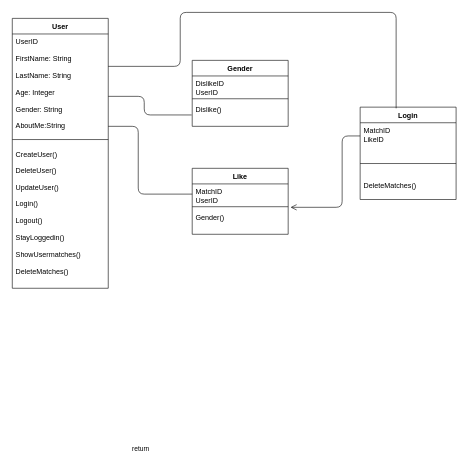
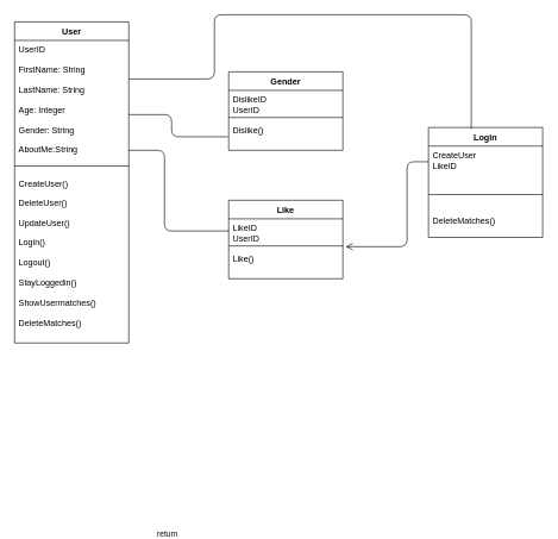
  <mxCell id="0" />
  <mxCell id="1" parent="0" />
  <mxCell id="2" value="User" style="swimlane;fontStyle=1;align=center;verticalAlign=top;childLayout=stackLayout;horizontal=1;startSize=26;horizontalStack=0;resizeParent=1;resizeLast=0;collapsible=1;marginBottom=0;rounded=0;shadow=0;strokeWidth=1;" parent="1" vertex="1"><mxGeometry x="20" y="30" width="160" height="450" as="geometry"><mxRectangle x="550" y="140" width="160" height="26" as="alternateBounds" /></mxGeometry></mxCell>
  <mxCell id="3" value="UserID&#10;&#10;FirstName: String&#10;&#10;LastName: String &#10;&#10;Age: Integer&#10;&#10;Gender: String&#10;&#10;AboutMe:String&#10;&#10;&#10;" style="text;align=left;verticalAlign=top;spacingLeft=4;spacingRight=4;overflow=hidden;rotatable=0;points=[[0,0.5],[1,0.5]];portConstraint=eastwest;" parent="2" vertex="1"><mxGeometry y="26" width="160" height="164" as="geometry" /></mxCell>
  <mxCell id="4" value="" style="line;html=1;strokeWidth=1;align=left;verticalAlign=middle;spacingTop=-1;spacingLeft=3;spacingRight=3;rotatable=0;labelPosition=right;points=[];portConstraint=eastwest;" parent="2" vertex="1"><mxGeometry y="190" width="160" height="24" as="geometry" /></mxCell>
  <mxCell id="5" value="CreateUser()" style="text;align=left;verticalAlign=top;spacingLeft=4;spacingRight=4;overflow=hidden;rotatable=0;points=[[0,0.5],[1,0.5]];portConstraint=eastwest;" parent="2" vertex="1"><mxGeometry y="214" width="160" height="26" as="geometry" /></mxCell>
  <mxCell id="6" value="DeleteUser()&#10;&#10;UpdateUser()&#10;&#10;Login()&#10;&#10;Logout()&#10;&#10;StayLoggedin()&#10;&#10;ShowUsermatches()&#10;&#10;DeleteMatches()&#10;&#10;" style="text;align=left;verticalAlign=top;spacingLeft=4;spacingRight=4;overflow=hidden;rotatable=0;points=[[0,0.5],[1,0.5]];portConstraint=eastwest;" parent="2" vertex="1"><mxGeometry y="240" width="160" height="210" as="geometry" /></mxCell>
  <mxCell id="7" value="Like" style="swimlane;fontStyle=1;align=center;verticalAlign=top;childLayout=stackLayout;horizontal=1;startSize=26;horizontalStack=0;resizeParent=1;resizeLast=0;collapsible=1;marginBottom=0;rounded=0;shadow=0;strokeWidth=1;" parent="1" vertex="1"><mxGeometry x="320" y="280" width="160" height="110" as="geometry"><mxRectangle x="550" y="140" width="160" height="26" as="alternateBounds" /></mxGeometry></mxCell>
- <mxCell id="8" value="MatchID&#10;UserID" style="text;align=left;verticalAlign=top;spacingLeft=4;spacingRight=4;overflow=hidden;rotatable=0;points=[[0,0.5],[1,0.5]];portConstraint=eastwest;" parent="7" vertex="1"><mxGeometry y="26" width="160" height="34" as="geometry" /></mxCell>
+ <mxCell id="8" value="LikeID&#10;UserID" style="text;align=left;verticalAlign=top;spacingLeft=4;spacingRight=4;overflow=hidden;rotatable=0;points=[[0,0.5],[1,0.5]];portConstraint=eastwest;" parent="7" vertex="1"><mxGeometry y="26" width="160" height="34" as="geometry" /></mxCell>
  <mxCell id="9" value="" style="line;html=1;strokeWidth=1;align=left;verticalAlign=middle;spacingTop=-1;spacingLeft=3;spacingRight=3;rotatable=0;labelPosition=right;points=[];portConstraint=eastwest;" parent="7" vertex="1"><mxGeometry y="60" width="160" height="8" as="geometry" /></mxCell>
- <mxCell id="10" value="Gender()" style="text;align=left;verticalAlign=top;spacingLeft=4;spacingRight=4;overflow=hidden;rotatable=0;points=[[0,0.5],[1,0.5]];portConstraint=eastwest;" parent="7" vertex="1"><mxGeometry y="68" width="160" height="26" as="geometry" /></mxCell>
+ <mxCell id="10" value="Like()" style="text;align=left;verticalAlign=top;spacingLeft=4;spacingRight=4;overflow=hidden;rotatable=0;points=[[0,0.5],[1,0.5]];portConstraint=eastwest;" parent="7" vertex="1"><mxGeometry y="68" width="160" height="26" as="geometry" /></mxCell>
  <mxCell id="11" value="Login" style="swimlane;fontStyle=1;align=center;verticalAlign=top;childLayout=stackLayout;horizontal=1;startSize=26;horizontalStack=0;resizeParent=1;resizeLast=0;collapsible=1;marginBottom=0;rounded=0;shadow=0;strokeWidth=1;" parent="1" vertex="1"><mxGeometry x="600" y="178" width="160" height="154" as="geometry"><mxRectangle x="550" y="140" width="160" height="26" as="alternateBounds" /></mxGeometry></mxCell>
- <mxCell id="12" value="MatchID&#10;LikeID&#10;" style="text;align=left;verticalAlign=top;spacingLeft=4;spacingRight=4;overflow=hidden;rotatable=0;points=[[0,0.5],[1,0.5]];portConstraint=eastwest;" parent="11" vertex="1"><mxGeometry y="26" width="160" height="44" as="geometry" /></mxCell>
+ <mxCell id="12" value="CreateUser&#10;LikeID&#10;" style="text;align=left;verticalAlign=top;spacingLeft=4;spacingRight=4;overflow=hidden;rotatable=0;points=[[0,0.5],[1,0.5]];portConstraint=eastwest;" parent="11" vertex="1"><mxGeometry y="26" width="160" height="44" as="geometry" /></mxCell>
  <mxCell id="13" value="" style="line;html=1;strokeWidth=1;align=left;verticalAlign=middle;spacingTop=-1;spacingLeft=3;spacingRight=3;rotatable=0;labelPosition=right;points=[];portConstraint=eastwest;" parent="11" vertex="1"><mxGeometry y="70" width="160" height="48" as="geometry" /></mxCell>
  <mxCell id="14" value="DeleteMatches()" style="text;align=left;verticalAlign=top;spacingLeft=4;spacingRight=4;overflow=hidden;rotatable=0;points=[[0,0.5],[1,0.5]];portConstraint=eastwest;" parent="11" vertex="1"><mxGeometry y="118" width="160" height="26" as="geometry" /></mxCell>
  <mxCell id="15" value="Gender" style="swimlane;fontStyle=1;align=center;verticalAlign=top;childLayout=stackLayout;horizontal=1;startSize=26;horizontalStack=0;resizeParent=1;resizeLast=0;collapsible=1;marginBottom=0;rounded=0;shadow=0;strokeWidth=1;" parent="1" vertex="1"><mxGeometry x="320" y="100" width="160" height="110" as="geometry"><mxRectangle x="550" y="140" width="160" height="26" as="alternateBounds" /></mxGeometry></mxCell>
  <mxCell id="16" value="DislikeID&#10;UserID" style="text;align=left;verticalAlign=top;spacingLeft=4;spacingRight=4;overflow=hidden;rotatable=0;points=[[0,0.5],[1,0.5]];portConstraint=eastwest;" parent="15" vertex="1"><mxGeometry y="26" width="160" height="34" as="geometry" /></mxCell>
  <mxCell id="17" value="" style="line;html=1;strokeWidth=1;align=left;verticalAlign=middle;spacingTop=-1;spacingLeft=3;spacingRight=3;rotatable=0;labelPosition=right;points=[];portConstraint=eastwest;" parent="15" vertex="1"><mxGeometry y="60" width="160" height="8" as="geometry" /></mxCell>
  <mxCell id="18" value="Dislike()" style="text;align=left;verticalAlign=top;spacingLeft=4;spacingRight=4;overflow=hidden;rotatable=0;points=[[0,0.5],[1,0.5]];portConstraint=eastwest;" parent="15" vertex="1"><mxGeometry y="68" width="160" height="26" as="geometry" /></mxCell>
  <mxCell id="19" style="edgeStyle=none;shape=link;rounded=0;orthogonalLoop=1;jettySize=auto;html=1;exitX=0.75;exitY=0;exitDx=0;exitDy=0;" parent="1" source="15" target="15" edge="1"><mxGeometry relative="1" as="geometry" /></mxCell>
  <mxCell id="20" value="" style="endArrow=none;html=1;edgeStyle=orthogonalEdgeStyle;entryX=-0.006;entryY=0.885;entryDx=0;entryDy=0;entryPerimeter=0;" parent="1" target="18" edge="1"><mxGeometry relative="1" as="geometry"><mxPoint x="180" y="160" as="sourcePoint" /><mxPoint x="310" y="160" as="targetPoint" /><Array as="points"><mxPoint x="240" y="160" /><mxPoint x="240" y="191" /></Array></mxGeometry></mxCell>
  <mxCell id="21" value="" style="endArrow=none;html=1;edgeStyle=orthogonalEdgeStyle;entryX=0;entryY=0.5;entryDx=0;entryDy=0;" parent="1" target="8" edge="1"><mxGeometry relative="1" as="geometry"><mxPoint x="180" y="210" as="sourcePoint" /><mxPoint x="260" y="340" as="targetPoint" /><Array as="points"><mxPoint x="230" y="210" /><mxPoint x="230" y="323" /></Array></mxGeometry></mxCell>
  <mxCell id="22" value="return" style="html=1;verticalAlign=bottom;endArrow=open;dashed=0;endSize=8;exitX=0;exitY=0.5;exitDx=0;exitDy=0;entryX=1.025;entryY=-0.115;entryDx=0;entryDy=0;entryPerimeter=0;" parent="1" source="12" target="10" edge="1"><mxGeometry x="1" y="316" relative="1" as="geometry"><mxPoint x="590" y="320" as="sourcePoint" /><mxPoint x="510" y="320" as="targetPoint" /><Array as="points"><mxPoint x="570" y="226" /><mxPoint x="570" y="345" /></Array><mxPoint x="-250" y="95" as="offset" /></mxGeometry></mxCell>
  <mxCell id="23" value="" style="endArrow=none;html=1;edgeStyle=orthogonalEdgeStyle;" parent="1" edge="1"><mxGeometry relative="1" as="geometry"><mxPoint x="180" y="110" as="sourcePoint" /><mxPoint x="660" y="180" as="targetPoint" /><Array as="points"><mxPoint x="300" y="110" /><mxPoint x="300" y="20" /><mxPoint x="660" y="20" /></Array></mxGeometry></mxCell>
